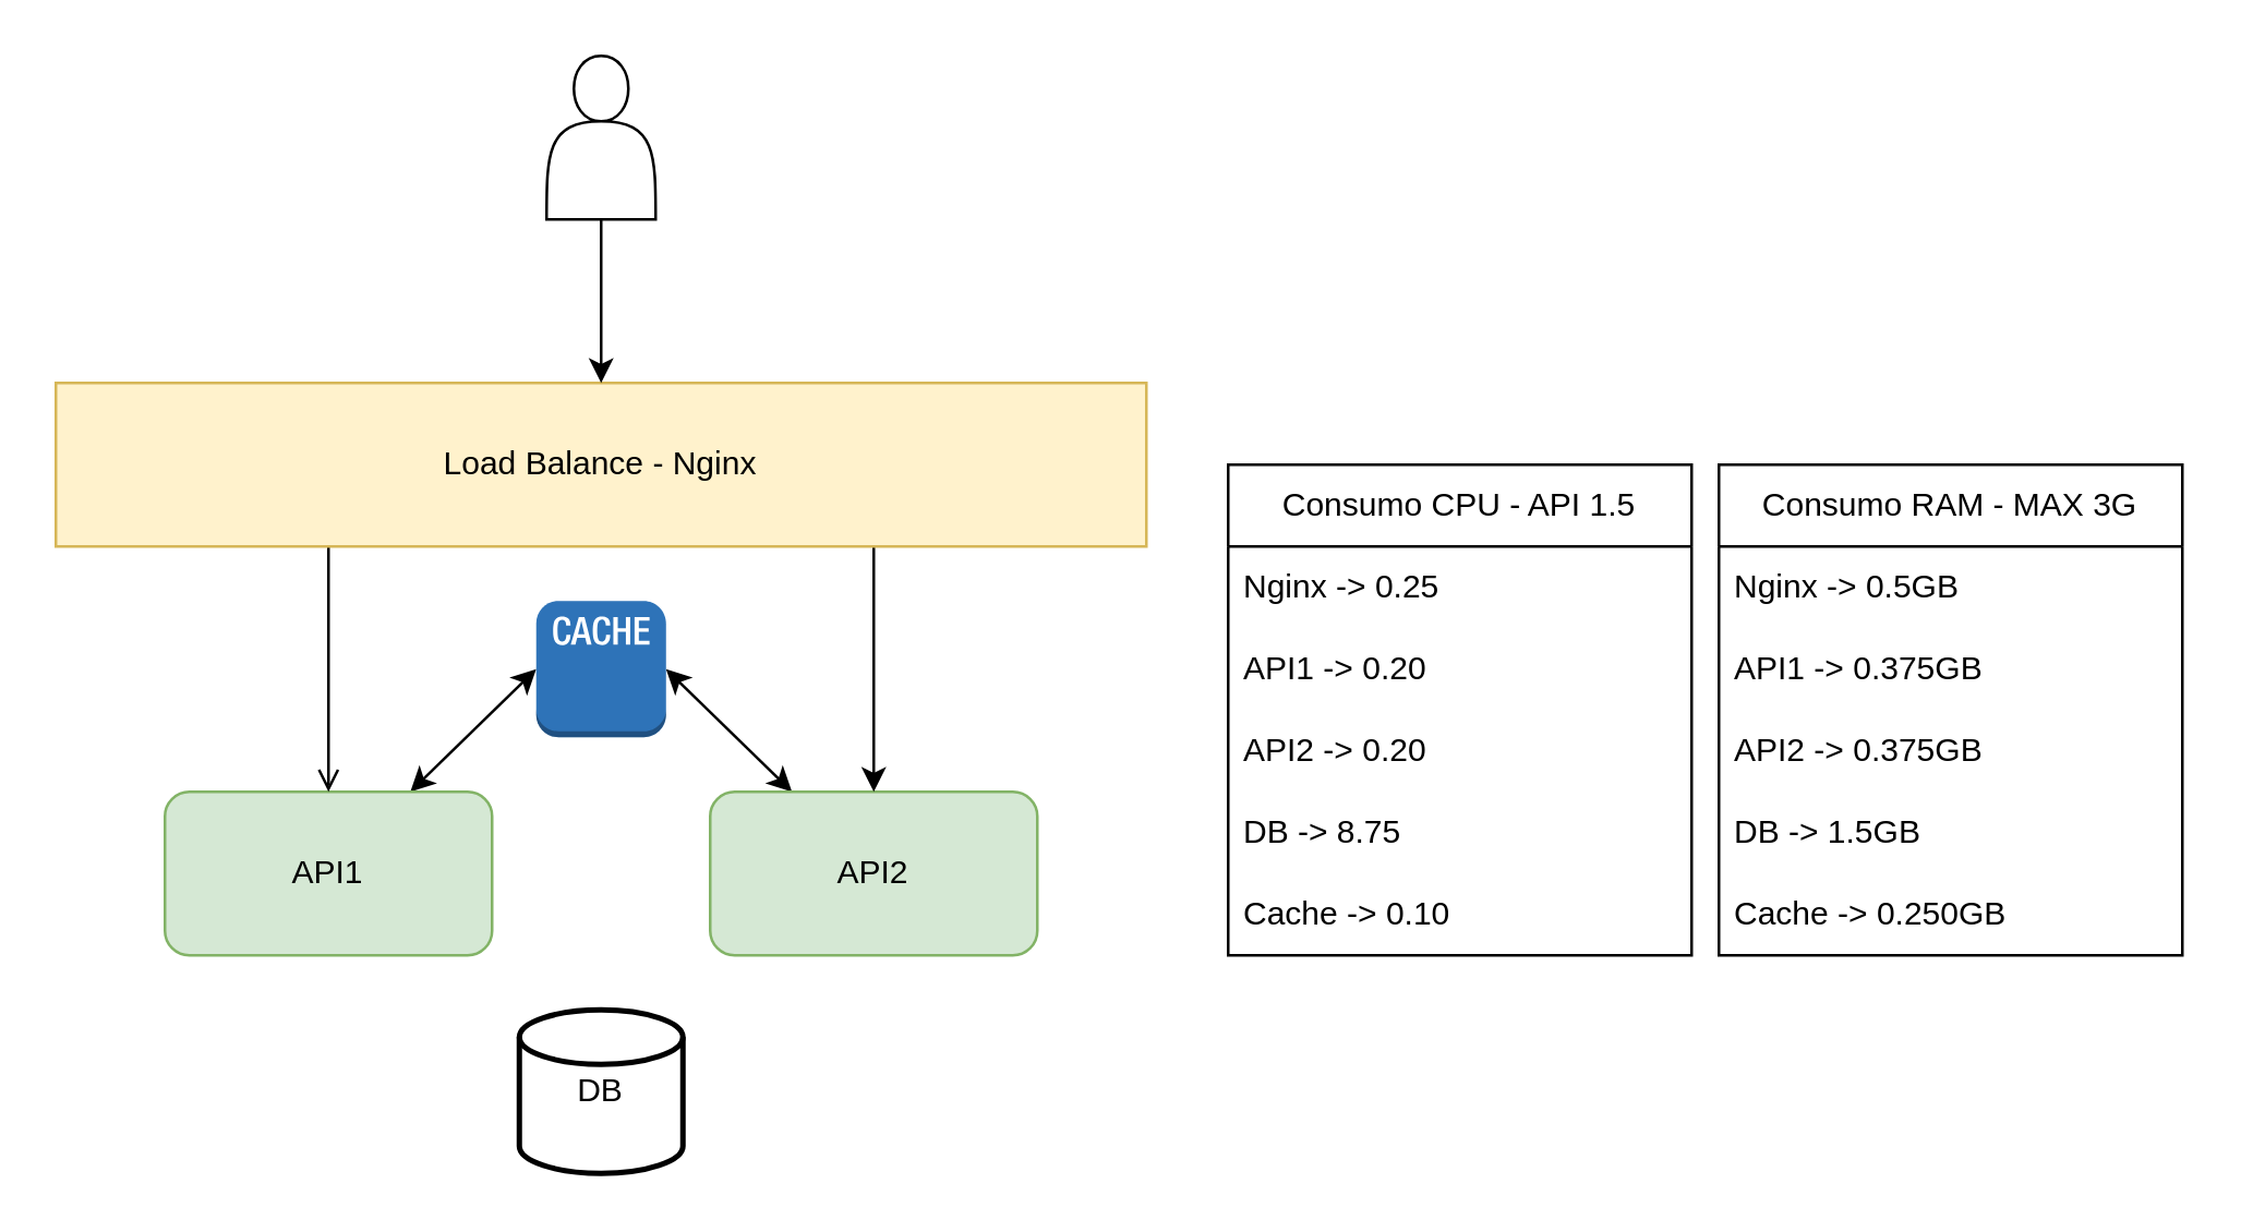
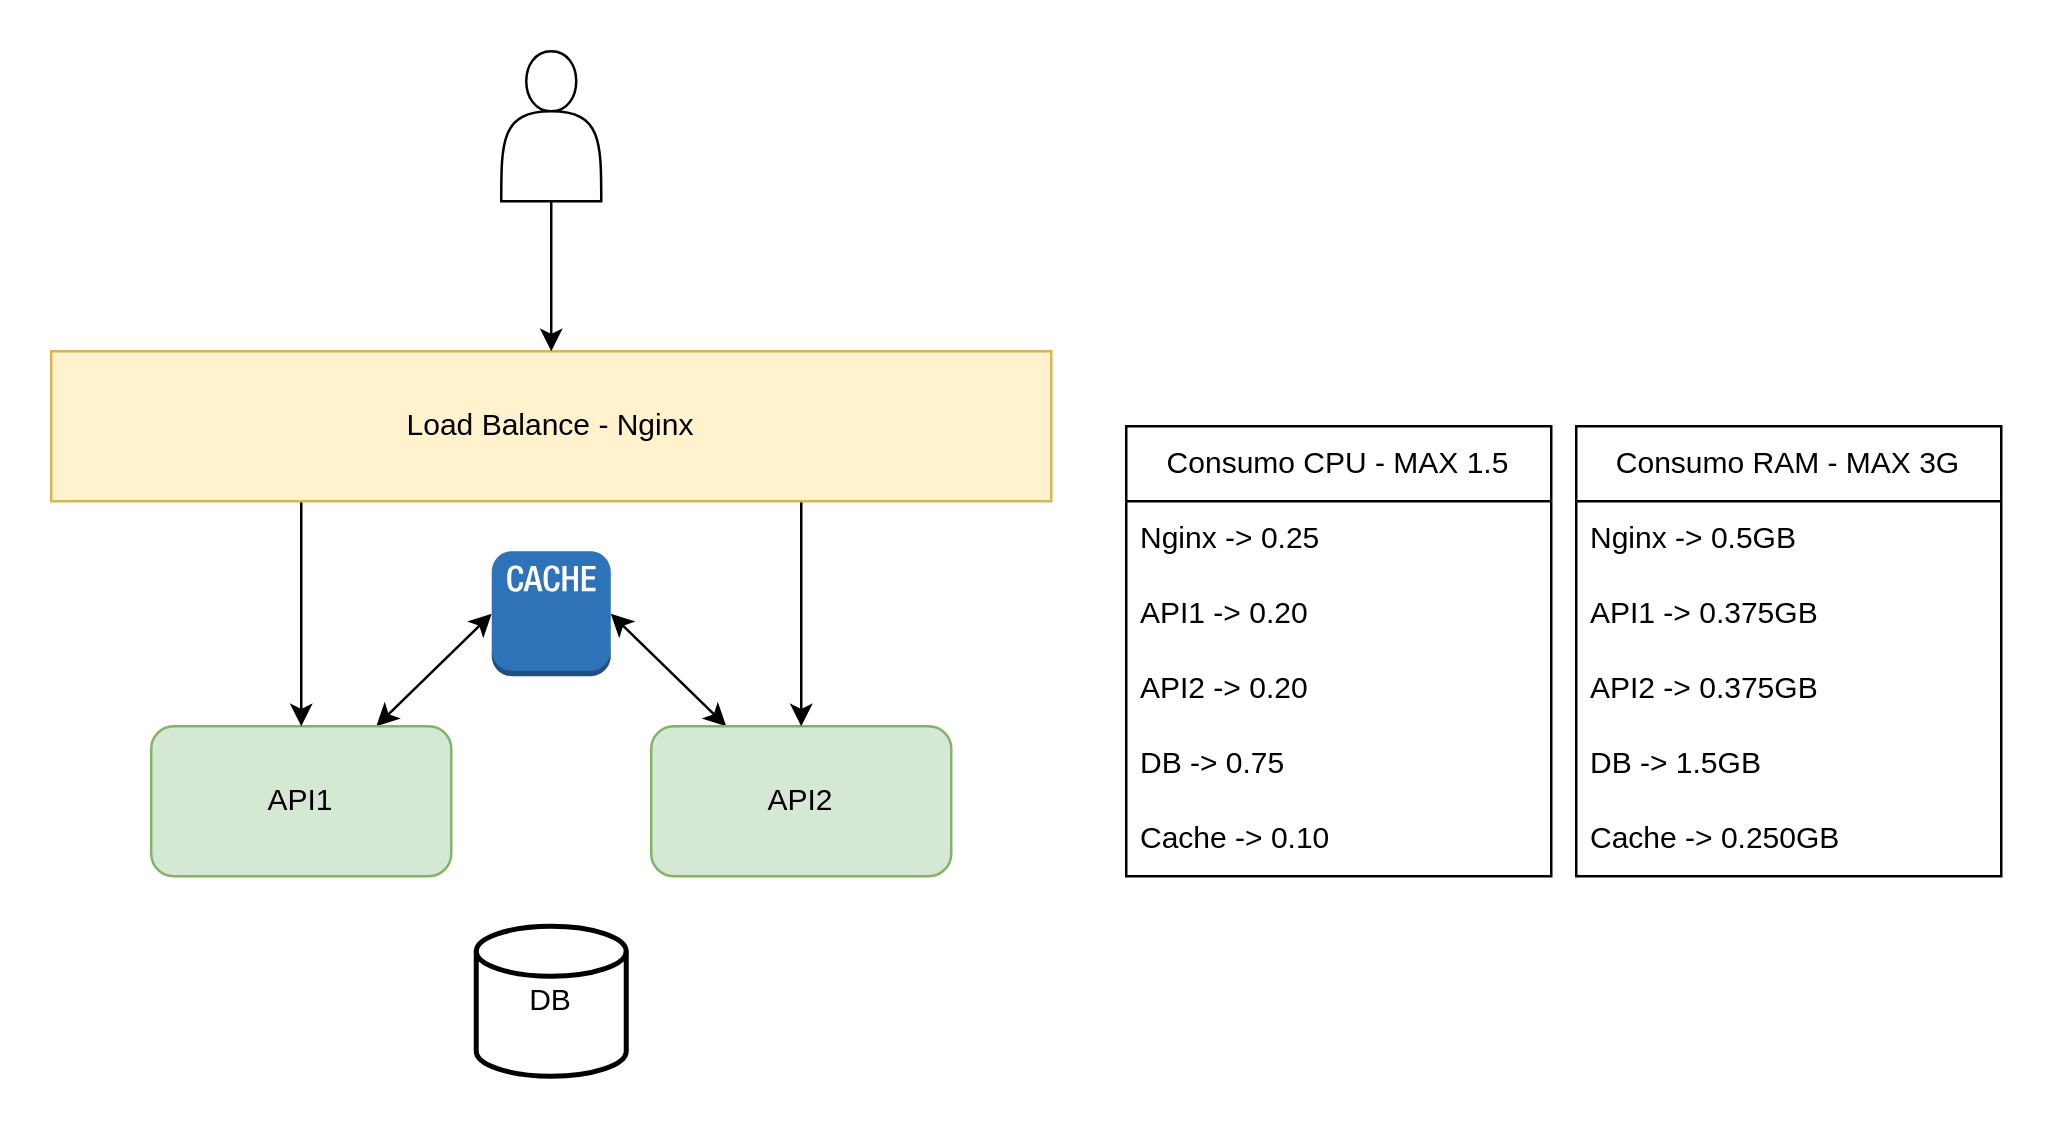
  <mxCell id="0" />
  <mxCell id="1" parent="0" />
  <mxCell id="2" style="rounded=0;orthogonalLoop=1;jettySize=auto;html=1;exitX=0.25;exitY=0;exitDx=0;exitDy=0;entryX=1;entryY=0.5;entryDx=0;entryDy=0;startArrow=classic;startFill=1;entryPerimeter=0;" edge="1" parent="1" source="3" target="18"><mxGeometry relative="1" as="geometry"><mxPoint x="248.75" y="235" as="targetPoint" /></mxGeometry></mxCell>
  <mxCell id="3" value="API2" style="rounded=1;whiteSpace=wrap;html=1;fillColor=#d5e8d4;strokeColor=#82b366;" vertex="1" parent="1"><mxGeometry x="260" y="290" width="120" height="60" as="geometry" /></mxCell>
  <mxCell id="4" style="rounded=0;orthogonalLoop=1;jettySize=auto;html=1;exitX=0.75;exitY=0;exitDx=0;exitDy=0;entryX=0;entryY=0.5;entryDx=0;entryDy=0;startArrow=classic;startFill=1;entryPerimeter=0;" edge="1" parent="1" source="5" target="18"><mxGeometry relative="1" as="geometry"><mxPoint x="191.25" y="235" as="targetPoint" /></mxGeometry></mxCell>
  <mxCell id="5" value="API1" style="rounded=1;whiteSpace=wrap;html=1;fillColor=#d5e8d4;strokeColor=#82b366;" vertex="1" parent="1"><mxGeometry x="60" y="290" width="120" height="60" as="geometry" /></mxCell>
- <mxCell id="6" style="rounded=0;orthogonalLoop=1;jettySize=auto;html=1;exitX=0.25;exitY=1;exitDx=0;exitDy=0;endArrow=open;" edge="1" parent="1" source="8" target="5"><mxGeometry relative="1" as="geometry" /></mxCell>
+ <mxCell id="6" style="rounded=0;orthogonalLoop=1;jettySize=auto;html=1;exitX=0.25;exitY=1;exitDx=0;exitDy=0;" edge="1" parent="1" source="8" target="5"><mxGeometry relative="1" as="geometry" /></mxCell>
  <mxCell id="7" style="rounded=0;orthogonalLoop=1;jettySize=auto;html=1;exitX=0.75;exitY=1;exitDx=0;exitDy=0;" edge="1" parent="1" source="8" target="3"><mxGeometry relative="1" as="geometry" /></mxCell>
  <mxCell id="8" value="Load Balance - Nginx" style="rounded=0;whiteSpace=wrap;html=1;fillColor=#fff2cc;strokeColor=#d6b656;" vertex="1" parent="1"><mxGeometry x="20" y="140" width="400" height="60" as="geometry" /></mxCell>
  <mxCell id="9" value="DB" style="strokeWidth=2;html=1;shape=mxgraph.flowchart.database;whiteSpace=wrap;" vertex="1" parent="1"><mxGeometry x="190" y="370" width="60" height="60" as="geometry" /></mxCell>
  <mxCell id="10" style="edgeStyle=orthogonalEdgeStyle;rounded=0;orthogonalLoop=1;jettySize=auto;html=1;" edge="1" parent="1" source="11" target="8"><mxGeometry relative="1" as="geometry" /></mxCell>
  <mxCell id="11" value="" style="shape=actor;whiteSpace=wrap;html=1;" vertex="1" parent="1"><mxGeometry x="200" y="20" width="40" height="60" as="geometry" /></mxCell>
- <mxCell id="12" value="Consumo CPU - API 1.5" style="swimlane;fontStyle=0;childLayout=stackLayout;horizontal=1;startSize=30;horizontalStack=0;resizeParent=1;resizeParentMax=0;resizeLast=0;collapsible=1;marginBottom=0;whiteSpace=wrap;html=1;" vertex="1" parent="1"><mxGeometry x="450" y="170" width="170" height="180" as="geometry" /></mxCell>
+ <mxCell id="12" value="Consumo CPU - MAX 1.5" style="swimlane;fontStyle=0;childLayout=stackLayout;horizontal=1;startSize=30;horizontalStack=0;resizeParent=1;resizeParentMax=0;resizeLast=0;collapsible=1;marginBottom=0;whiteSpace=wrap;html=1;" vertex="1" parent="1"><mxGeometry x="450" y="170" width="170" height="180" as="geometry" /></mxCell>
  <mxCell id="13" value="Nginx -&amp;gt; 0.25" style="text;strokeColor=none;fillColor=none;align=left;verticalAlign=middle;spacingLeft=4;spacingRight=4;overflow=hidden;points=[[0,0.5],[1,0.5]];portConstraint=eastwest;rotatable=0;whiteSpace=wrap;html=1;" vertex="1" parent="12"><mxGeometry y="30" width="170" height="30" as="geometry" /></mxCell>
  <mxCell id="14" value="API1 -&amp;gt; 0.20" style="text;strokeColor=none;fillColor=none;align=left;verticalAlign=middle;spacingLeft=4;spacingRight=4;overflow=hidden;points=[[0,0.5],[1,0.5]];portConstraint=eastwest;rotatable=0;whiteSpace=wrap;html=1;" vertex="1" parent="12"><mxGeometry y="60" width="170" height="30" as="geometry" /></mxCell>
  <mxCell id="15" value="API2 -&amp;gt; 0.20" style="text;strokeColor=none;fillColor=none;align=left;verticalAlign=middle;spacingLeft=4;spacingRight=4;overflow=hidden;points=[[0,0.5],[1,0.5]];portConstraint=eastwest;rotatable=0;whiteSpace=wrap;html=1;" vertex="1" parent="12"><mxGeometry y="90" width="170" height="30" as="geometry" /></mxCell>
- <mxCell id="16" value="DB -&amp;gt; 8.75" style="text;strokeColor=none;fillColor=none;align=left;verticalAlign=middle;spacingLeft=4;spacingRight=4;overflow=hidden;points=[[0,0.5],[1,0.5]];portConstraint=eastwest;rotatable=0;whiteSpace=wrap;html=1;" vertex="1" parent="12"><mxGeometry y="120" width="170" height="30" as="geometry" /></mxCell>
+ <mxCell id="16" value="DB -&amp;gt; 0.75" style="text;strokeColor=none;fillColor=none;align=left;verticalAlign=middle;spacingLeft=4;spacingRight=4;overflow=hidden;points=[[0,0.5],[1,0.5]];portConstraint=eastwest;rotatable=0;whiteSpace=wrap;html=1;" vertex="1" parent="12"><mxGeometry y="120" width="170" height="30" as="geometry" /></mxCell>
  <mxCell id="17" value="Cache -&amp;gt; 0.10" style="text;strokeColor=none;fillColor=none;align=left;verticalAlign=middle;spacingLeft=4;spacingRight=4;overflow=hidden;points=[[0,0.5],[1,0.5]];portConstraint=eastwest;rotatable=0;whiteSpace=wrap;html=1;" vertex="1" parent="12"><mxGeometry y="150" width="170" height="30" as="geometry" /></mxCell>
  <mxCell id="18" value="" style="outlineConnect=0;dashed=0;verticalLabelPosition=bottom;verticalAlign=top;align=center;html=1;shape=mxgraph.aws3.cache_node;fillColor=#2E73B8;gradientColor=none;" vertex="1" parent="1"><mxGeometry x="196.19" y="220" width="47.62" height="50" as="geometry" /></mxCell>
  <mxCell id="19" value="Consumo RAM - MAX 3G" style="swimlane;fontStyle=0;childLayout=stackLayout;horizontal=1;startSize=30;horizontalStack=0;resizeParent=1;resizeParentMax=0;resizeLast=0;collapsible=1;marginBottom=0;whiteSpace=wrap;html=1;" vertex="1" parent="1"><mxGeometry x="630" y="170" width="170" height="180" as="geometry" /></mxCell>
  <mxCell id="20" value="Nginx -&amp;gt; 0.5GB" style="text;strokeColor=none;fillColor=none;align=left;verticalAlign=middle;spacingLeft=4;spacingRight=4;overflow=hidden;points=[[0,0.5],[1,0.5]];portConstraint=eastwest;rotatable=0;whiteSpace=wrap;html=1;" vertex="1" parent="19"><mxGeometry y="30" width="170" height="30" as="geometry" /></mxCell>
  <mxCell id="21" value="API1 -&amp;gt; 0.375GB" style="text;strokeColor=none;fillColor=none;align=left;verticalAlign=middle;spacingLeft=4;spacingRight=4;overflow=hidden;points=[[0,0.5],[1,0.5]];portConstraint=eastwest;rotatable=0;whiteSpace=wrap;html=1;" vertex="1" parent="19"><mxGeometry y="60" width="170" height="30" as="geometry" /></mxCell>
  <mxCell id="22" value="API2 -&amp;gt; 0.375GB" style="text;strokeColor=none;fillColor=none;align=left;verticalAlign=middle;spacingLeft=4;spacingRight=4;overflow=hidden;points=[[0,0.5],[1,0.5]];portConstraint=eastwest;rotatable=0;whiteSpace=wrap;html=1;" vertex="1" parent="19"><mxGeometry y="90" width="170" height="30" as="geometry" /></mxCell>
  <mxCell id="23" value="DB -&amp;gt; 1.5GB" style="text;strokeColor=none;fillColor=none;align=left;verticalAlign=middle;spacingLeft=4;spacingRight=4;overflow=hidden;points=[[0,0.5],[1,0.5]];portConstraint=eastwest;rotatable=0;whiteSpace=wrap;html=1;" vertex="1" parent="19"><mxGeometry y="120" width="170" height="30" as="geometry" /></mxCell>
  <mxCell id="24" value="Cache -&amp;gt; 0.250GB" style="text;strokeColor=none;fillColor=none;align=left;verticalAlign=middle;spacingLeft=4;spacingRight=4;overflow=hidden;points=[[0,0.5],[1,0.5]];portConstraint=eastwest;rotatable=0;whiteSpace=wrap;html=1;" vertex="1" parent="19"><mxGeometry y="150" width="170" height="30" as="geometry" /></mxCell>
